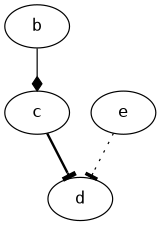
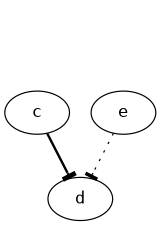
  digraph {
    fontname="DejaVu Sans Mono"
    node [Processor=1 fontname="DejaVu Sans Mono"]
    edge [arrowhead=tee fontname="DejaVu Sans Mono"]
-   b [Start=7 Weight=7]
    c [Start=14 Weight=6]
    d [Start=20 Weight=12]
    e [Start=32 Weight=3]
-   b -> c [Weight=3 arrowhead=diamond style=solid]
    c -> d [Weight=12 style=bold]
    e -> d [Weight=7 style=dotted]
  }
